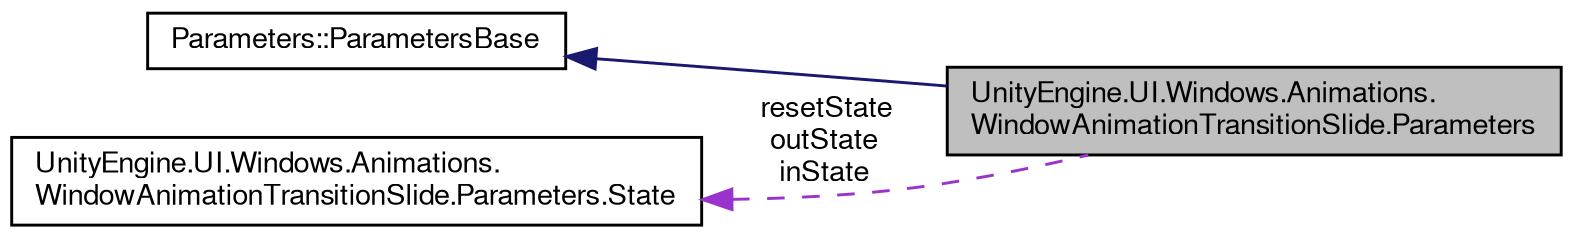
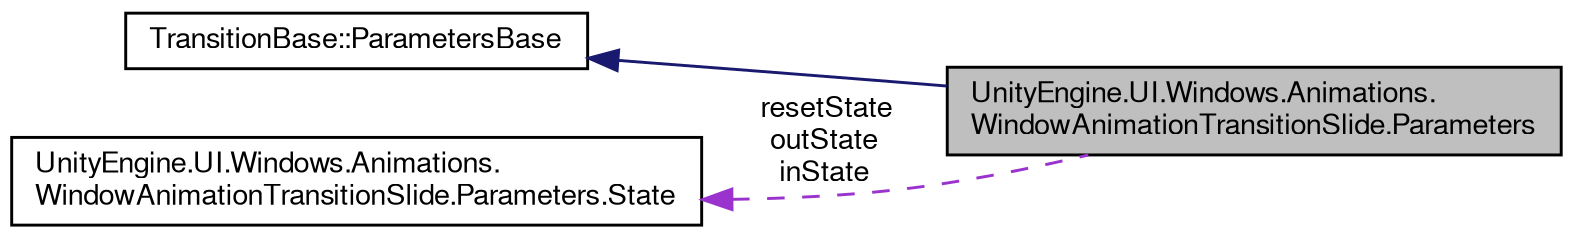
  digraph {
    rankdir=LR
    node [color=black fillcolor=white fontname=FreeSans fontsize=10 shape=record style=filled]
    edge [dir=back fontname=FreeSans fontsize=10 labelfontname=FreeSans labelfontsize=10]
    n1 [fillcolor=grey75 fontcolor=black height=0.2 label="UnityEngine.UI.Windows.Animations.\lWindowAnimationTransitionSlide.Parameters" width=0.4]
-   n2 [height=0.2 label="Parameters::ParametersBase" width=0.4]
+   n2 [height=0.2 label="TransitionBase::ParametersBase" width=0.4]
    n3 [height=0.2 label="UnityEngine.UI.Windows.Animations.\lWindowAnimationTransitionSlide.Parameters.State" width=0.4]
    n2 -> n1 [color=midnightblue style=solid]
    n3 -> n1 [color=darkorchid3 label=" resetState\noutState\ninState" style=dashed]
  }
